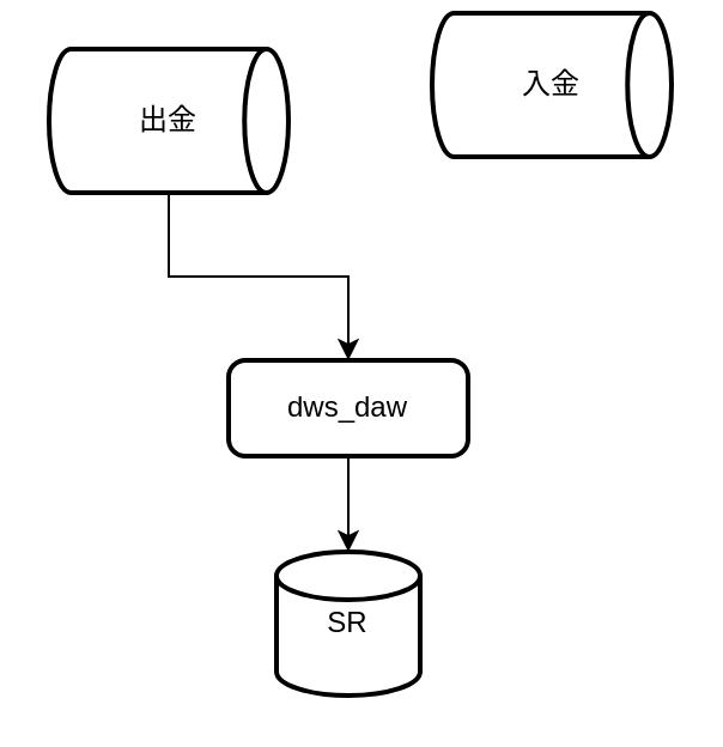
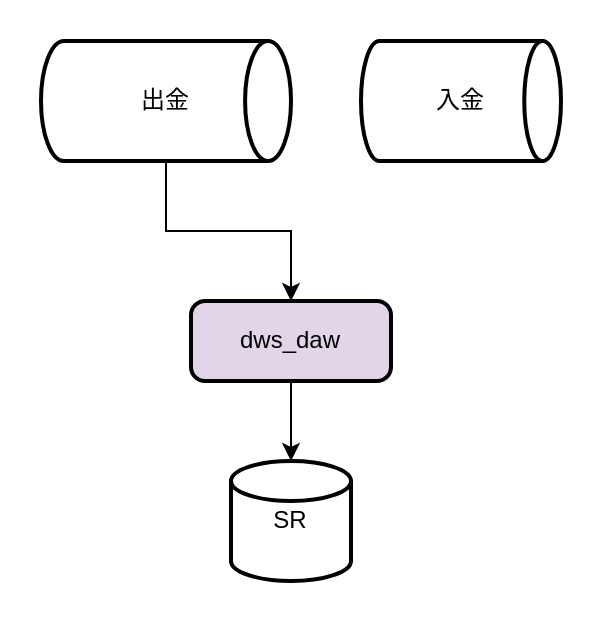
  <mxCell id="0" />
  <mxCell id="1" parent="0" />
  <mxCell id="2" style="edgeStyle=orthogonalEdgeStyle;rounded=0;orthogonalLoop=1;jettySize=auto;html=1;" edge="1" parent="1" source="3" target="6"><mxGeometry relative="1" as="geometry" /></mxCell>
- <mxCell id="3" value="出金" style="strokeWidth=2;html=1;shape=mxgraph.flowchart.direct_data;whiteSpace=wrap;" vertex="1" parent="1"><mxGeometry x="20" y="20" width="100" height="60" as="geometry" /></mxCell>
- <mxCell id="4" value="入金" style="strokeWidth=2;html=1;shape=mxgraph.flowchart.direct_data;whiteSpace=wrap;" vertex="1" parent="1"><mxGeometry x="180" y="5" width="100" height="60" as="geometry" /></mxCell>
+ <mxCell id="3" value="出金" style="strokeWidth=2;html=1;shape=mxgraph.flowchart.direct_data;whiteSpace=wrap;" vertex="1" parent="1"><mxGeometry x="20" y="20" width="125" height="60" as="geometry" /></mxCell>
+ <mxCell id="4" value="入金" style="strokeWidth=2;html=1;shape=mxgraph.flowchart.direct_data;whiteSpace=wrap;" vertex="1" parent="1"><mxGeometry x="180" y="20" width="100" height="60" as="geometry" /></mxCell>
  <mxCell id="5" style="edgeStyle=orthogonalEdgeStyle;rounded=0;orthogonalLoop=1;jettySize=auto;html=1;" edge="1" parent="1" source="6" target="7"><mxGeometry relative="1" as="geometry" /></mxCell>
- <mxCell id="6" value="dws_daw" style="rounded=1;whiteSpace=wrap;html=1;absoluteArcSize=1;arcSize=14;strokeWidth=2;" vertex="1" parent="1"><mxGeometry x="95" y="150" width="100" height="40" as="geometry" /></mxCell>
+ <mxCell id="6" value="dws_daw" style="rounded=1;whiteSpace=wrap;html=1;absoluteArcSize=1;arcSize=14;strokeWidth=2;fillColor=#e1d5e7;" vertex="1" parent="1"><mxGeometry x="95" y="150" width="100" height="40" as="geometry" /></mxCell>
  <mxCell id="7" value="SR" style="strokeWidth=2;html=1;shape=mxgraph.flowchart.database;whiteSpace=wrap;" vertex="1" parent="1"><mxGeometry x="115" y="230" width="60" height="60" as="geometry" /></mxCell>
